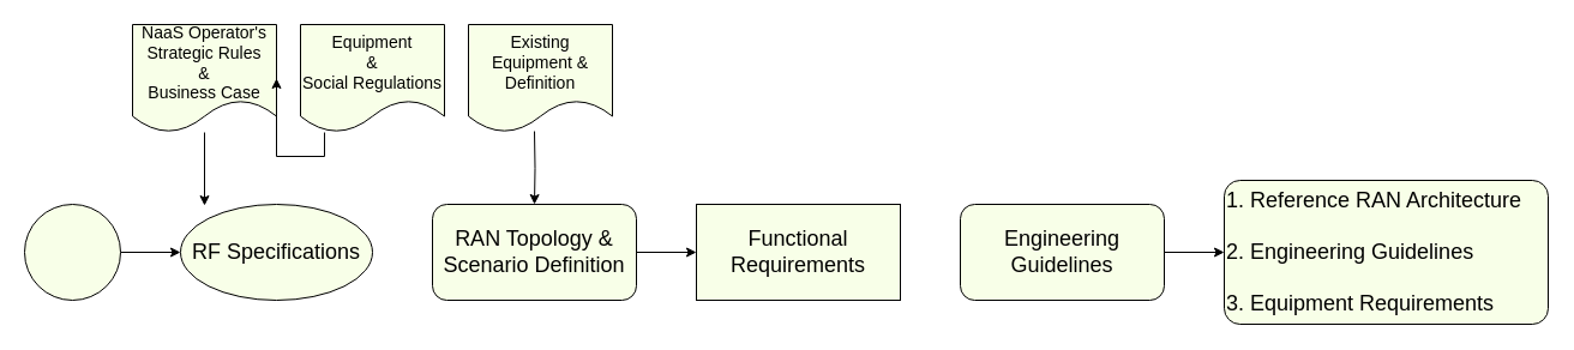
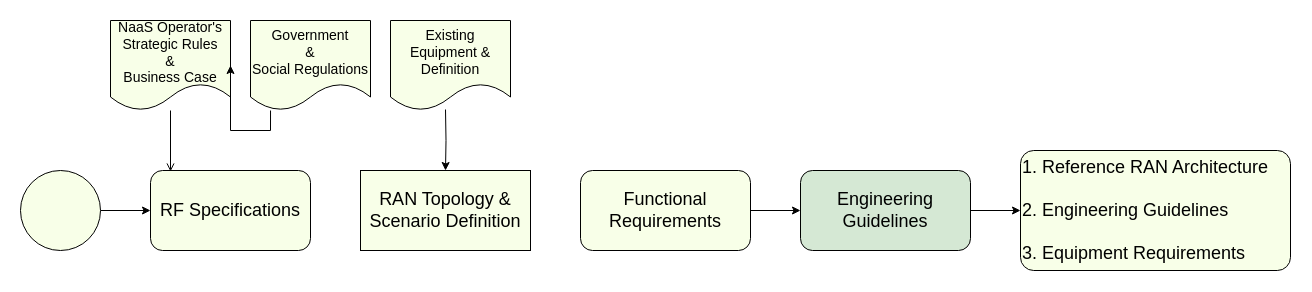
  <mxCell id="0" />
  <mxCell id="1" parent="0" />
  <mxCell id="2" value="" style="edgeStyle=orthogonalEdgeStyle;rounded=0;orthogonalLoop=1;jettySize=auto;html=1;fillColor=#FFFF33;" parent="1" source="3" target="4" edge="1"><mxGeometry relative="1" as="geometry" /></mxCell>
  <mxCell id="3" value="" style="ellipse;whiteSpace=wrap;html=1;aspect=fixed;fillColor=#F8FFE8;" parent="1" vertex="1"><mxGeometry x="20" y="170" width="80" height="80" as="geometry" /></mxCell>
- <mxCell id="4" value="&lt;font style=&quot;font-size: 18px&quot;&gt;RF Specifications&lt;/font&gt;" style="ellipse;whiteSpace=wrap;html=1;fillColor=#F8FFE8;" parent="1" vertex="1"><mxGeometry x="150" y="170" width="160" height="80" as="geometry" /></mxCell>
- <mxCell id="5" value="" style="edgeStyle=orthogonalEdgeStyle;rounded=0;orthogonalLoop=1;jettySize=auto;html=1;fillColor=#FFFF33;" parent="1" source="6" target="8" edge="1"><mxGeometry relative="1" as="geometry" /></mxCell>
- <mxCell id="6" value="&lt;font style=&quot;font-size: 18px&quot;&gt;RAN Topology &amp;amp; Scenario Definition&lt;/font&gt;" style="rounded=1;whiteSpace=wrap;html=1;fillColor=#F8FFE8;" parent="1" vertex="1"><mxGeometry x="360" y="170" width="170" height="80" as="geometry" /></mxCell>
- <mxCell id="8" value="&lt;font style=&quot;font-size: 18px&quot;&gt;Functional Requirements&lt;/font&gt;" style="whiteSpace=wrap;html=1;fillColor=#F8FFE8;rounded=0;" parent="1" vertex="1"><mxGeometry x="580" y="170" width="170" height="80" as="geometry" /></mxCell>
+ <mxCell id="4" value="&lt;font style=&quot;font-size: 18px&quot;&gt;RF Specifications&lt;/font&gt;" style="rounded=1;whiteSpace=wrap;html=1;fillColor=#F8FFE8;" parent="1" vertex="1"><mxGeometry x="150" y="170" width="160" height="80" as="geometry" /></mxCell>
+ <mxCell id="6" value="&lt;font style=&quot;font-size: 18px&quot;&gt;RAN Topology &amp;amp; Scenario Definition&lt;/font&gt;" style="whiteSpace=wrap;html=1;fillColor=#F8FFE8;rounded=0;" parent="1" vertex="1"><mxGeometry x="360" y="170" width="170" height="80" as="geometry" /></mxCell>
+ <mxCell id="7" value="" style="edgeStyle=orthogonalEdgeStyle;rounded=0;orthogonalLoop=1;jettySize=auto;html=1;fillColor=#FFFF33;" parent="1" source="8" target="10" edge="1"><mxGeometry relative="1" as="geometry" /></mxCell>
+ <mxCell id="8" value="&lt;font style=&quot;font-size: 18px&quot;&gt;Functional Requirements&lt;/font&gt;" style="rounded=1;whiteSpace=wrap;html=1;fillColor=#F8FFE8;" parent="1" vertex="1"><mxGeometry x="580" y="170" width="170" height="80" as="geometry" /></mxCell>
  <mxCell id="9" value="" style="edgeStyle=orthogonalEdgeStyle;rounded=0;orthogonalLoop=1;jettySize=auto;html=1;fillColor=#FFFF33;" parent="1" source="10" target="11" edge="1"><mxGeometry relative="1" as="geometry" /></mxCell>
- <mxCell id="10" value="&lt;font style=&quot;font-size: 18px&quot;&gt;Engineering Guidelines&lt;/font&gt;" style="rounded=1;whiteSpace=wrap;html=1;fillColor=#F8FFE8;" parent="1" vertex="1"><mxGeometry x="800" y="170" width="170" height="80" as="geometry" /></mxCell>
+ <mxCell id="10" value="&lt;font style=&quot;font-size: 18px&quot;&gt;Engineering Guidelines&lt;/font&gt;" style="rounded=1;whiteSpace=wrap;html=1;fillColor=#d5e8d4;" parent="1" vertex="1"><mxGeometry x="800" y="170" width="170" height="80" as="geometry" /></mxCell>
  <mxCell id="11" value="&lt;div&gt;&lt;font style=&quot;font-size: 18px&quot;&gt;1. Reference RAN Architecture&lt;/font&gt;&lt;/div&gt;&lt;font style=&quot;font-size: 18px&quot;&gt;&lt;div&gt;&lt;br&gt;&lt;/div&gt;&lt;div&gt;&lt;span&gt;2. Engineering Guidelines&lt;/span&gt;&lt;/div&gt;&lt;div&gt;&lt;br&gt;&lt;/div&gt;&lt;div&gt;3. Equipment Requirements&lt;/div&gt;&lt;/font&gt;" style="rounded=1;whiteSpace=wrap;html=1;fillColor=#F8FFE8;align=left;arcSize=11;" parent="1" vertex="1"><mxGeometry x="1020" y="150" width="270" height="120" as="geometry" /></mxCell>
- <mxCell id="12" style="edgeStyle=orthogonalEdgeStyle;rounded=0;orthogonalLoop=1;jettySize=auto;html=1;entryX=0.125;entryY=0.013;entryDx=0;entryDy=0;entryPerimeter=0;fillColor=#FFFF33;" parent="1" source="13" target="4" edge="1"><mxGeometry relative="1" as="geometry" /></mxCell>
+ <mxCell id="12" style="edgeStyle=orthogonalEdgeStyle;rounded=0;orthogonalLoop=1;jettySize=auto;html=1;entryX=0.125;entryY=0.013;entryDx=0;entryDy=0;entryPerimeter=0;fillColor=#FFFF33;endArrow=open;" parent="1" source="13" target="4" edge="1"><mxGeometry relative="1" as="geometry" /></mxCell>
  <mxCell id="13" value="&lt;font&gt;&lt;font style=&quot;font-size: 14px&quot;&gt;NaaS Operator's&lt;br&gt;Strategic Rules&lt;br&gt;&amp;amp;&lt;br&gt;Business Case&lt;/font&gt;&lt;br&gt;&lt;/font&gt;" style="shape=document;whiteSpace=wrap;html=1;boundedLbl=1;fillColor=#F8FFE8;" parent="1" vertex="1"><mxGeometry x="110" y="20" width="120" height="90" as="geometry" /></mxCell>
  <mxCell id="14" value="" style="edgeStyle=orthogonalEdgeStyle;rounded=0;orthogonalLoop=1;jettySize=auto;html=1;fillColor=#FFFF33;exitX=0.167;exitY=1;exitDx=0;exitDy=0;exitPerimeter=0;" parent="1" source="15" target="13" edge="1"><mxGeometry relative="1" as="geometry" /></mxCell>
- <mxCell id="15" value="&lt;font&gt;&lt;font style=&quot;font-size: 14px&quot;&gt;Equipment &lt;br&gt;&amp;amp;&lt;br&gt;Social Regulations&lt;/font&gt;&lt;br&gt;&lt;/font&gt;" style="shape=document;whiteSpace=wrap;html=1;boundedLbl=1;fillColor=#F8FFE8;" parent="1" vertex="1"><mxGeometry x="250" y="20" width="120" height="90" as="geometry" /></mxCell>
+ <mxCell id="15" value="&lt;font&gt;&lt;font style=&quot;font-size: 14px&quot;&gt;Government &lt;br&gt;&amp;amp;&lt;br&gt;Social Regulations&lt;/font&gt;&lt;br&gt;&lt;/font&gt;" style="shape=document;whiteSpace=wrap;html=1;boundedLbl=1;fillColor=#F8FFE8;" parent="1" vertex="1"><mxGeometry x="250" y="20" width="120" height="90" as="geometry" /></mxCell>
  <mxCell id="16" value="" style="edgeStyle=orthogonalEdgeStyle;rounded=0;orthogonalLoop=1;jettySize=auto;html=1;fillColor=#FFFF33;entryX=0.5;entryY=0;entryDx=0;entryDy=0;" parent="1" target="6" edge="1"><mxGeometry relative="1" as="geometry"><mxPoint x="445" y="109" as="sourcePoint" /></mxGeometry></mxCell>
  <mxCell id="17" value="&lt;font&gt;&lt;font style=&quot;font-size: 14px&quot;&gt;Existing Equipment &amp;amp; Definition&lt;/font&gt;&lt;br&gt;&lt;/font&gt;" style="shape=document;whiteSpace=wrap;html=1;boundedLbl=1;fillColor=#F8FFE8;" parent="1" vertex="1"><mxGeometry x="390" y="20" width="120" height="90" as="geometry" /></mxCell>
